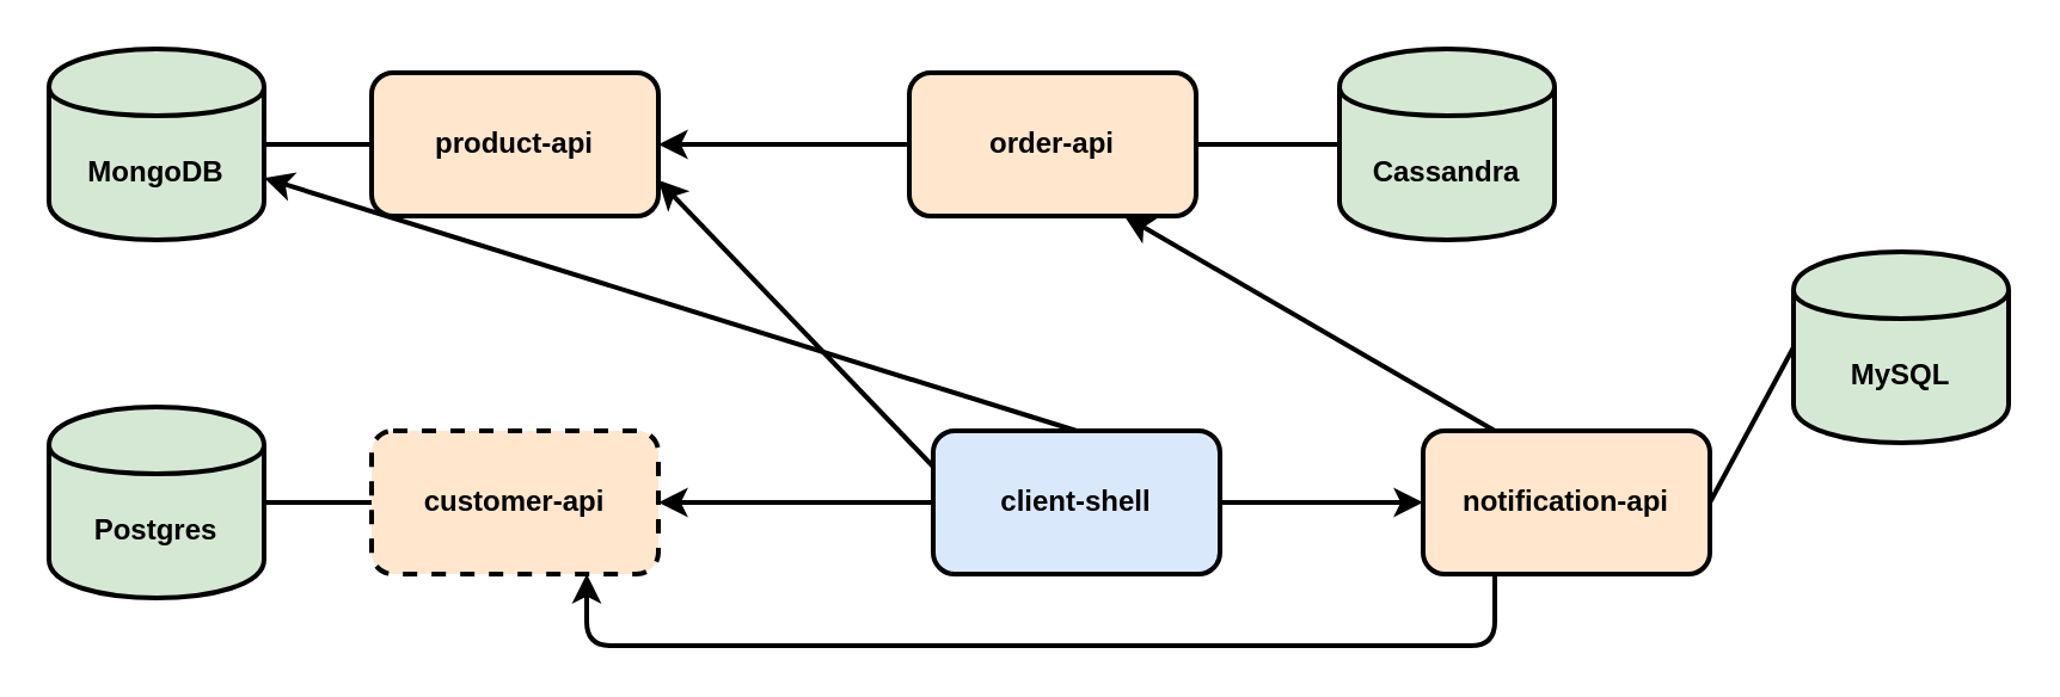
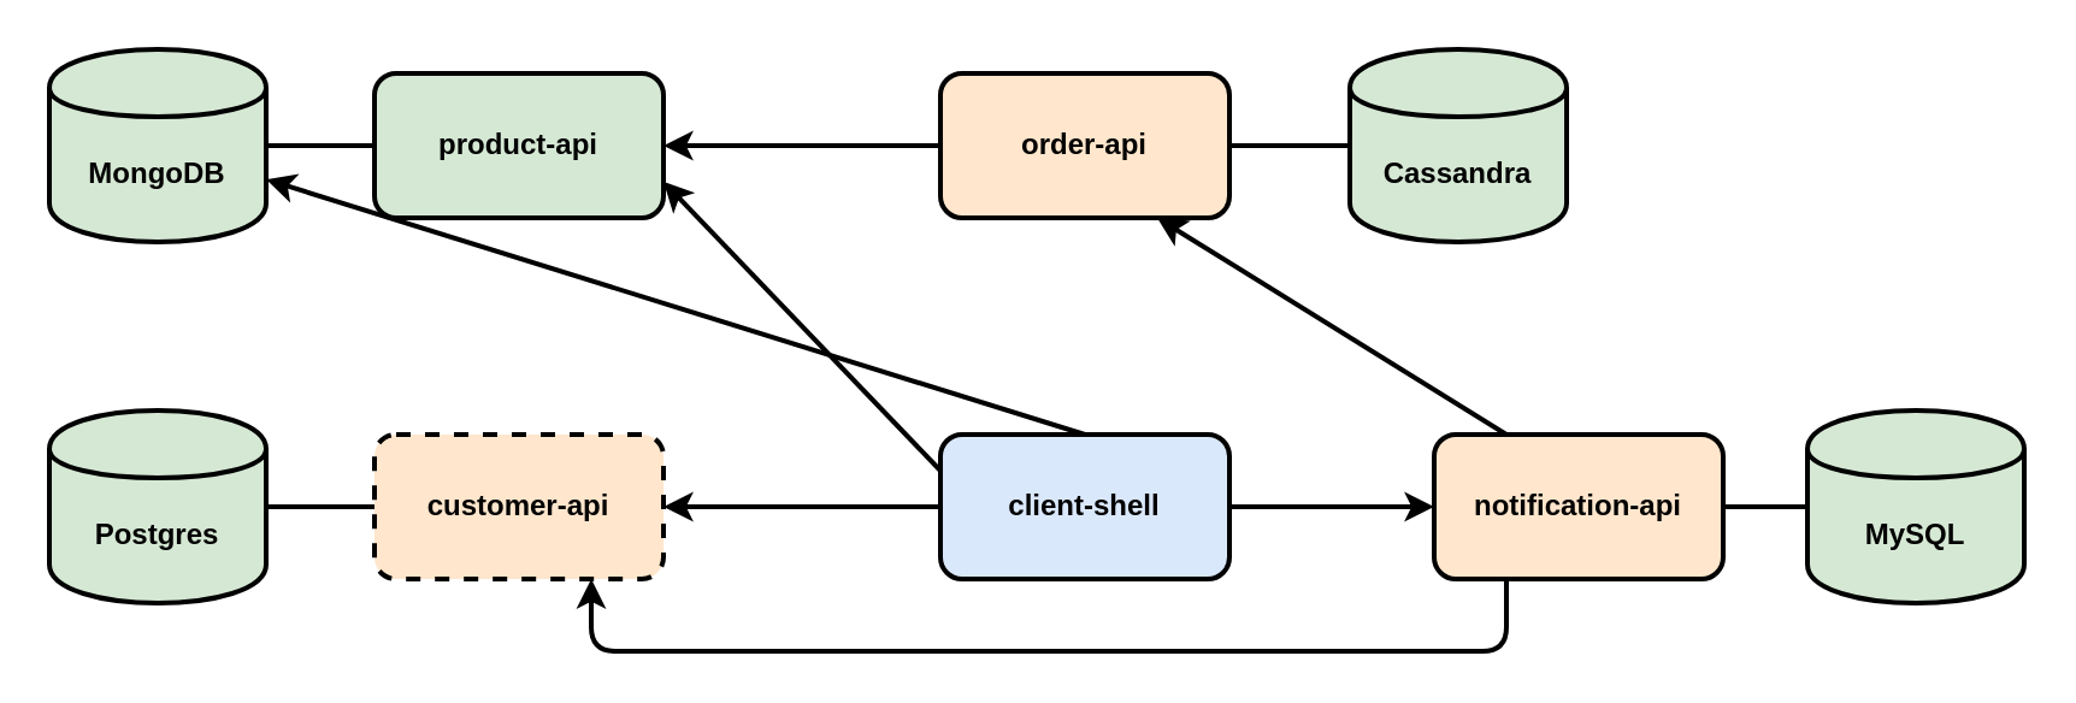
  <mxCell id="0" />
  <mxCell id="1" parent="0" />
- <mxCell id="2" value="product-api" style="rounded=1;whiteSpace=wrap;html=1;strokeWidth=2;fontStyle=1;fillColor=#ffe6cc;strokeColor=#000000;" parent="1" vertex="1"><mxGeometry x="155" y="30" width="120" height="60" as="geometry" /></mxCell>
+ <mxCell id="2" value="product-api" style="rounded=1;whiteSpace=wrap;html=1;strokeWidth=2;fontStyle=1;fillColor=#d5e8d4;strokeColor=#000000;" parent="1" vertex="1"><mxGeometry x="155" y="30" width="120" height="60" as="geometry" /></mxCell>
  <mxCell id="3" value="customer-api" style="rounded=1;whiteSpace=wrap;html=1;strokeWidth=2;fontStyle=1;fillColor=#ffe6cc;strokeColor=#000000;dashed=1;" parent="1" vertex="1"><mxGeometry x="155" y="180" width="120" height="60" as="geometry" /></mxCell>
- <mxCell id="4" value="order-api" style="rounded=1;whiteSpace=wrap;html=1;strokeWidth=2;fontStyle=1;fillColor=#ffe6cc;strokeColor=#000000;" parent="1" vertex="1"><mxGeometry x="380" y="30" width="120" height="60" as="geometry" /></mxCell>
+ <mxCell id="4" value="order-api" style="rounded=1;whiteSpace=wrap;html=1;strokeWidth=2;fontStyle=1;fillColor=#ffe6cc;strokeColor=#000000;" parent="1" vertex="1"><mxGeometry x="390" y="30" width="120" height="60" as="geometry" /></mxCell>
  <mxCell id="5" value="client-shell" style="rounded=1;whiteSpace=wrap;html=1;strokeWidth=2;fontStyle=1;fillColor=#dae8fc;strokeColor=#000000;" parent="1" vertex="1"><mxGeometry x="390" y="180" width="120" height="60" as="geometry" /></mxCell>
  <mxCell id="6" value="MongoDB" style="shape=cylinder;whiteSpace=wrap;html=1;boundedLbl=1;backgroundOutline=1;strokeWidth=2;fontStyle=1;fillColor=#d5e8d4;strokeColor=#000000;" parent="1" vertex="1"><mxGeometry x="20" y="20" width="90" height="80" as="geometry" /></mxCell>
  <mxCell id="7" value="Cassandra&lt;span style=&quot;font-family: &amp;#34;helvetica&amp;#34; , &amp;#34;arial&amp;#34; , sans-serif ; font-size: 0px ; font-weight: 400 ; white-space: nowrap&quot;&gt;%3CmxGraphModel%3E%3Croot%3E%3CmxCell%20id%3D%220%22%2F%3E%3CmxCell%20id%3D%221%22%20parent%3D%220%22%2F%3E%3CmxCell%20id%3D%222%22%20value%3D%22MongoDB%22%20style%3D%22shape%3Dcylinder%3BwhiteSpace%3Dwrap%3Bhtml%3D1%3BboundedLbl%3D1%3BbackgroundOutline%3D1%3BstrokeWidth%3D2%3BfontStyle%3D1%22%20vertex%3D%221%22%20parent%3D%221%22%3E%3CmxGeometry%20x%3D%22110%22%20y%3D%22170%22%20width%3D%2290%22%20height%3D%2280%22%20as%3D%22geometry%22%2F%3E%3C%2FmxCell%3E%3C%2Froot%3E%3C%2FmxGraphModel%3E&lt;/span&gt;" style="shape=cylinder;whiteSpace=wrap;html=1;boundedLbl=1;backgroundOutline=1;strokeWidth=2;fontStyle=1;fillColor=#d5e8d4;strokeColor=#000000;" parent="1" vertex="1"><mxGeometry x="560" y="20" width="90" height="80" as="geometry" /></mxCell>
  <mxCell id="8" value="Postgres" style="shape=cylinder;whiteSpace=wrap;html=1;boundedLbl=1;backgroundOutline=1;strokeWidth=2;fontStyle=1;fillColor=#d5e8d4;strokeColor=#000000;" parent="1" vertex="1"><mxGeometry x="20" y="170" width="90" height="80" as="geometry" /></mxCell>
  <mxCell id="9" value="" style="endArrow=none;html=1;entryX=0;entryY=0.5;entryDx=0;entryDy=0;exitX=1;exitY=0.5;exitDx=0;exitDy=0;strokeWidth=2;" parent="1" source="6" target="2" edge="1"><mxGeometry width="50" height="50" relative="1" as="geometry"><mxPoint x="70" y="220" as="sourcePoint" /><mxPoint x="120" y="170" as="targetPoint" /></mxGeometry></mxCell>
  <mxCell id="10" value="" style="endArrow=none;html=1;entryX=0;entryY=0.5;entryDx=0;entryDy=0;exitX=1;exitY=0.5;exitDx=0;exitDy=0;strokeWidth=2;" parent="1" source="8" target="3" edge="1"><mxGeometry width="50" height="50" relative="1" as="geometry"><mxPoint x="180" y="230" as="sourcePoint" /><mxPoint x="180" y="190" as="targetPoint" /></mxGeometry></mxCell>
  <mxCell id="11" value="" style="endArrow=none;html=1;entryX=1;entryY=0.5;entryDx=0;entryDy=0;strokeWidth=2;exitX=0;exitY=0.5;exitDx=0;exitDy=0;" parent="1" source="7" target="4" edge="1"><mxGeometry width="50" height="50" relative="1" as="geometry"><mxPoint x="370" y="190" as="sourcePoint" /><mxPoint x="370" y="150" as="targetPoint" /></mxGeometry></mxCell>
  <mxCell id="12" value="" style="endArrow=none;startArrow=classic;html=1;strokeWidth=2;exitX=1;exitY=0.5;exitDx=0;exitDy=0;entryX=0;entryY=0.5;entryDx=0;entryDy=0;endFill=0;" parent="1" source="3" target="5" edge="1"><mxGeometry width="50" height="50" relative="1" as="geometry"><mxPoint x="330" y="230" as="sourcePoint" /><mxPoint x="380" y="180" as="targetPoint" /></mxGeometry></mxCell>
  <mxCell id="13" value="" style="endArrow=none;startArrow=classic;html=1;strokeWidth=2;exitX=1;exitY=0.75;exitDx=0;exitDy=0;entryX=0;entryY=0.25;entryDx=0;entryDy=0;endFill=0;" parent="1" source="2" target="5" edge="1"><mxGeometry width="50" height="50" relative="1" as="geometry"><mxPoint x="350" y="140" as="sourcePoint" /><mxPoint x="400" y="90" as="targetPoint" /></mxGeometry></mxCell>
  <mxCell id="14" value="" style="endArrow=classic;startArrow=none;html=1;strokeWidth=2;exitX=0.5;exitY=0;exitDx=0;exitDy=0;endFill=1;startFill=0;" parent="1" source="5" target="6" edge="1"><mxGeometry width="50" height="50" relative="1" as="geometry"><mxPoint x="430" y="150" as="sourcePoint" /><mxPoint x="480" y="100" as="targetPoint" /></mxGeometry></mxCell>
  <mxCell id="15" value="" style="endArrow=none;startArrow=classic;html=1;strokeWidth=2;exitX=1;exitY=0.5;exitDx=0;exitDy=0;entryX=0;entryY=0.5;entryDx=0;entryDy=0;endFill=0;" parent="1" source="2" target="4" edge="1"><mxGeometry width="50" height="50" relative="1" as="geometry"><mxPoint x="285" y="70" as="sourcePoint" /><mxPoint x="420" y="155" as="targetPoint" /></mxGeometry></mxCell>
  <mxCell id="16" value="notification-api" style="rounded=1;whiteSpace=wrap;html=1;strokeWidth=2;fontStyle=1;fillColor=#ffe6cc;strokeColor=#000000;" vertex="1" parent="1"><mxGeometry x="595" y="180" width="120" height="60" as="geometry" /></mxCell>
  <mxCell id="17" value="" style="endArrow=none;startArrow=classic;html=1;strokeWidth=2;entryX=1;entryY=0.5;entryDx=0;entryDy=0;exitX=0;exitY=0.5;exitDx=0;exitDy=0;endFill=0;startFill=1;" edge="1" parent="1" source="16" target="5"><mxGeometry width="50" height="50" relative="1" as="geometry"><mxPoint x="480" y="190" as="sourcePoint" /><mxPoint x="480" y="150" as="targetPoint" /></mxGeometry></mxCell>
- <mxCell id="18" value="MySQL" style="shape=cylinder;whiteSpace=wrap;html=1;boundedLbl=1;backgroundOutline=1;strokeWidth=2;fontStyle=1;fillColor=#d5e8d4;strokeColor=#000000;" vertex="1" parent="1"><mxGeometry x="750" y="105" width="90" height="80" as="geometry" /></mxCell>
+ <mxCell id="18" value="MySQL" style="shape=cylinder;whiteSpace=wrap;html=1;boundedLbl=1;backgroundOutline=1;strokeWidth=2;fontStyle=1;fillColor=#d5e8d4;strokeColor=#000000;" vertex="1" parent="1"><mxGeometry x="750" y="170" width="90" height="80" as="geometry" /></mxCell>
  <mxCell id="19" value="" style="endArrow=none;html=1;entryX=1;entryY=0.5;entryDx=0;entryDy=0;strokeWidth=2;exitX=0;exitY=0.5;exitDx=0;exitDy=0;" edge="1" parent="1" source="18" target="16"><mxGeometry width="50" height="50" relative="1" as="geometry"><mxPoint x="605" y="70" as="sourcePoint" /><mxPoint x="540" y="70" as="targetPoint" /></mxGeometry></mxCell>
  <mxCell id="20" value="" style="endArrow=classic;startArrow=none;html=1;strokeWidth=2;entryX=0.75;entryY=1;entryDx=0;entryDy=0;exitX=0.25;exitY=0;exitDx=0;exitDy=0;endFill=1;startFill=0;" edge="1" parent="1" source="16" target="4"><mxGeometry width="50" height="50" relative="1" as="geometry"><mxPoint x="480" y="190" as="sourcePoint" /><mxPoint x="480" y="100" as="targetPoint" /></mxGeometry></mxCell>
  <mxCell id="21" value="" style="endArrow=classic;startArrow=none;html=1;strokeWidth=2;entryX=0.75;entryY=1;entryDx=0;entryDy=0;exitX=0.25;exitY=1;exitDx=0;exitDy=0;endFill=1;startFill=0;" edge="1" parent="1" source="16" target="3"><mxGeometry width="50" height="50" relative="1" as="geometry"><mxPoint x="635" y="190" as="sourcePoint" /><mxPoint x="510" y="100" as="targetPoint" /><Array as="points"><mxPoint x="625" y="270" /><mxPoint x="245" y="270" /></Array></mxGeometry></mxCell>
